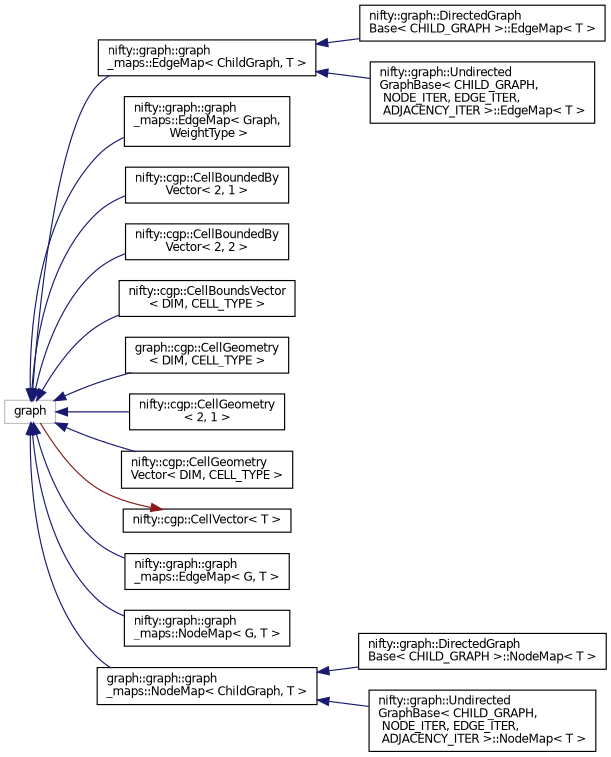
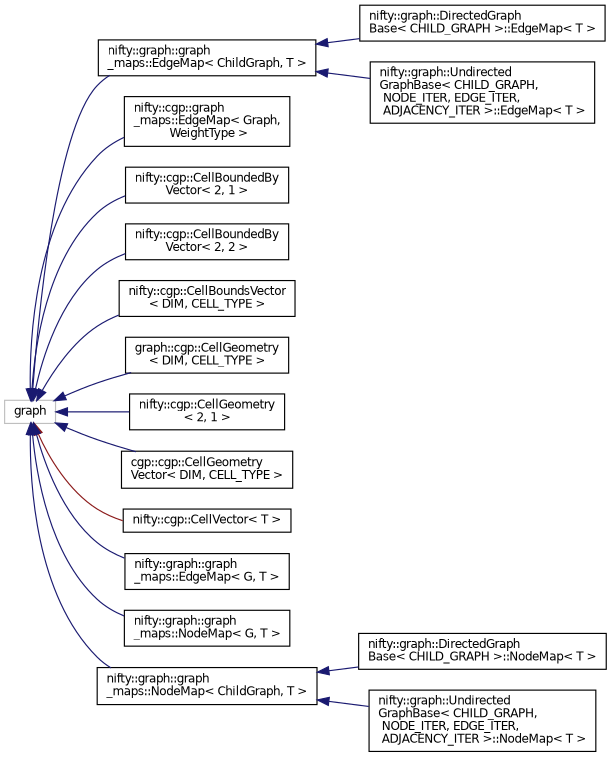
  digraph {
    rankdir=LR
    node [color=black fillcolor=white fontname=Helvetica fontsize=10 shape=record style=filled]
    edge [color=midnightblue dir=back fontname=Helvetica fontsize=10 labelfontname=Helvetica labelfontsize=10 style=solid]
    n1 [color=grey75 height=0.2 label="graph" width=0.4]
    n2 [height=0.2 label="nifty::graph::graph\l_maps::EdgeMap\< ChildGraph, T \>" width=0.4]
-   n3 [height=0.2 label="nifty::graph::graph\l_maps::EdgeMap\< Graph,\l WeightType \>" width=0.4]
+   n3 [height=0.2 label="nifty::cgp::graph\l_maps::EdgeMap\< Graph,\l WeightType \>" width=0.4]
    n4 [height=0.2 label="nifty::cgp::CellBoundedBy\lVector\< 2, 1 \>" width=0.4]
    n5 [height=0.2 label="nifty::cgp::CellBoundedBy\lVector\< 2, 2 \>" width=0.4]
    n6 [height=0.2 label="nifty::cgp::CellBoundsVector\l\< DIM, CELL_TYPE \>" width=0.4]
    n7 [height=0.2 label="graph::cgp::CellGeometry\l\< DIM, CELL_TYPE \>" width=0.4]
    n8 [height=0.2 label="nifty::cgp::CellGeometry\l\< 2, 1 \>" width=0.4]
-   n9 [height=0.2 label="nifty::cgp::CellGeometry\lVector\< DIM, CELL_TYPE \>" width=0.4]
+   n9 [height=0.2 label="cgp::cgp::CellGeometry\lVector\< DIM, CELL_TYPE \>" width=0.4]
    n10 [height=0.2 label="nifty::cgp::CellVector\< T \>" width=0.4]
    n11 [height=0.2 label="nifty::graph::graph\l_maps::EdgeMap\< G, T \>" width=0.4]
    n12 [height=0.2 label="nifty::graph::graph\l_maps::NodeMap\< G, T \>" width=0.4]
-   n13 [height=0.2 label="graph::graph::graph\l_maps::NodeMap\< ChildGraph, T \>" width=0.4]
+   n13 [height=0.2 label="nifty::graph::graph\l_maps::NodeMap\< ChildGraph, T \>" width=0.4]
    n14 [height=0.2 label="nifty::graph::DirectedGraph\lBase\< CHILD_GRAPH \>::EdgeMap\< T \>" width=0.4]
    n15 [height=0.2 label="nifty::graph::Undirected\lGraphBase\< CHILD_GRAPH,\l NODE_ITER, EDGE_ITER,\l ADJACENCY_ITER \>::EdgeMap\< T \>" width=0.4]
    n16 [height=0.2 label="nifty::graph::DirectedGraph\lBase\< CHILD_GRAPH \>::NodeMap\< T \>" width=0.4]
    n17 [height=0.2 label="nifty::graph::Undirected\lGraphBase\< CHILD_GRAPH,\l NODE_ITER, EDGE_ITER,\l ADJACENCY_ITER \>::NodeMap\< T \>" width=0.4]
    n1 -> n2
    n1 -> n3
    n1 -> n4
    n1 -> n5
    n1 -> n6
    n1 -> n7
    n1 -> n8
    n1 -> n9
-   n10 -> n1 [color=firebrick4]
+   n1 -> n10 [color=firebrick4]
    n1 -> n11
    n1 -> n12
    n1 -> n13
    n2 -> n14
    n2 -> n15
    n13 -> n16
    n13 -> n17
  }
